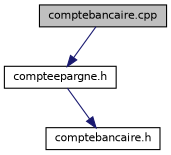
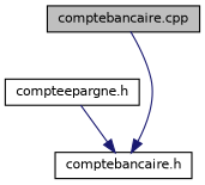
  digraph {
    node [color=black fillcolor=white fontname=Helvetica fontsize=10 shape=record style=filled]
    edge [color=midnightblue fontname=Helvetica fontsize=10 labelfontname=Helvetica labelfontsize=10 style=solid]
    n1 [fillcolor=grey75 fontcolor=black height=0.2 label="comptebancaire.cpp" width=0.4]
    n2 [height=0.2 label="compteepargne.h" width=0.4]
    n3 [height=0.2 label="comptebancaire.h" width=0.4]
-   n1 -> n2
+   n1 -> n3
    n2 -> n3
  }
